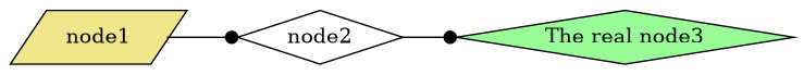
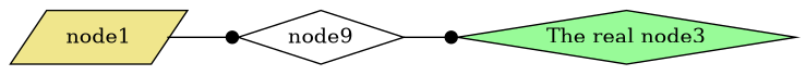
  digraph {
    rankdir=LR
    node [shape=diamond style=filled]
    edge [arrowhead=dot]
    node1 [fillcolor=khaki shape=parallelogram]
-   node2 [fillcolor=white]
+   node2 [fillcolor=white label=node9]
    n3 [fillcolor=palegreen label="The real node3"]
    node1 -> node2
    node2 -> n3
  }
